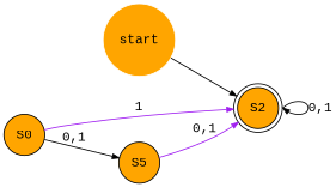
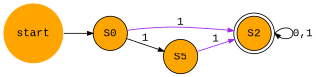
  digraph {
    fontname="Liberation Mono"
    rankdir=LR
    node [fillcolor=orange fontname="Liberation Mono" shape=circle style=filled]
    edge [arrowsize=0.7 color=black fontname="Liberation Mono"]
    S2 [shape=doublecircle]
    start [color=white]
    S0
    n4 [label=S5]
    S2 -> S2 [headport=e label="0,1" tailport=e]
-   start -> S2
+   start -> S0
    S0 -> S2 [color=purple label=1]
-   S0 -> n4 [label="0,1"]
-   n4 -> S2 [color=purple label="0,1"]
+   S0 -> n4 [label=1]
+   n4 -> S2 [color=purple label=1]
  }
